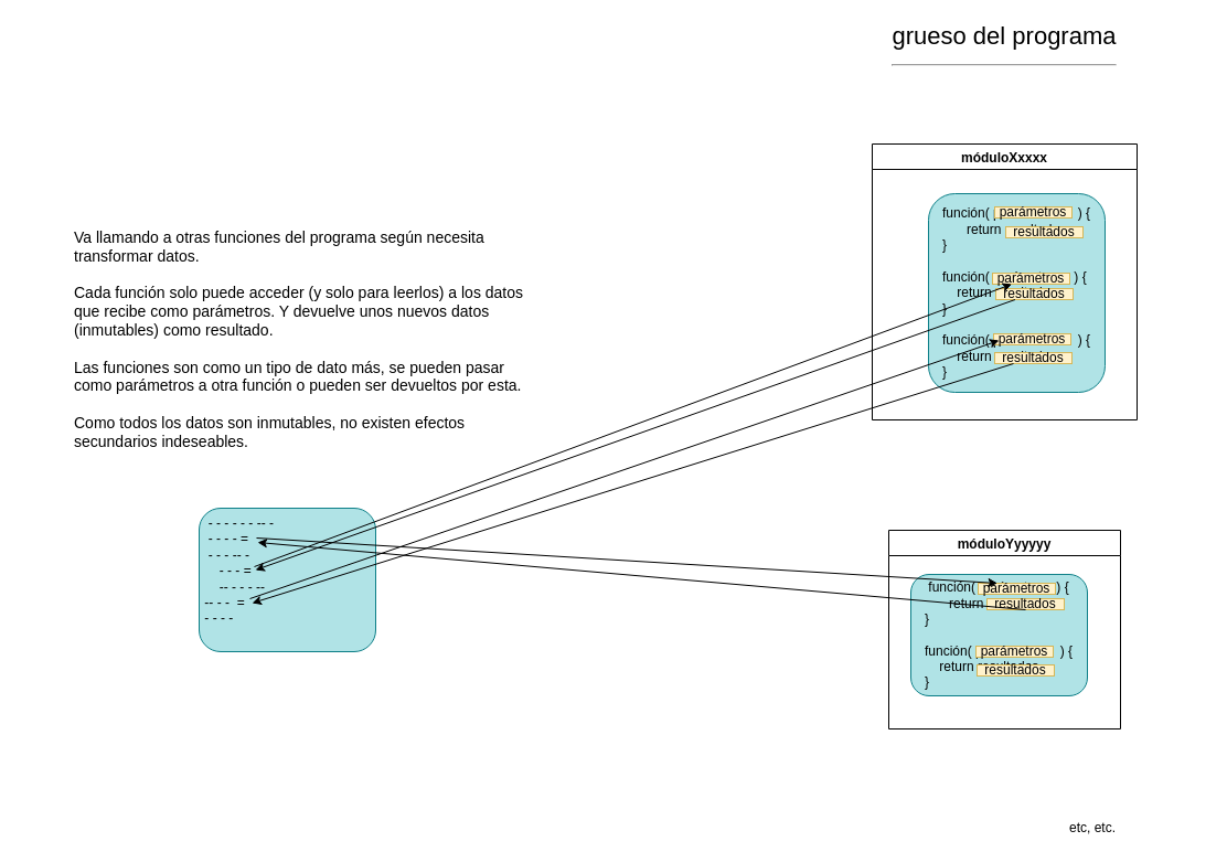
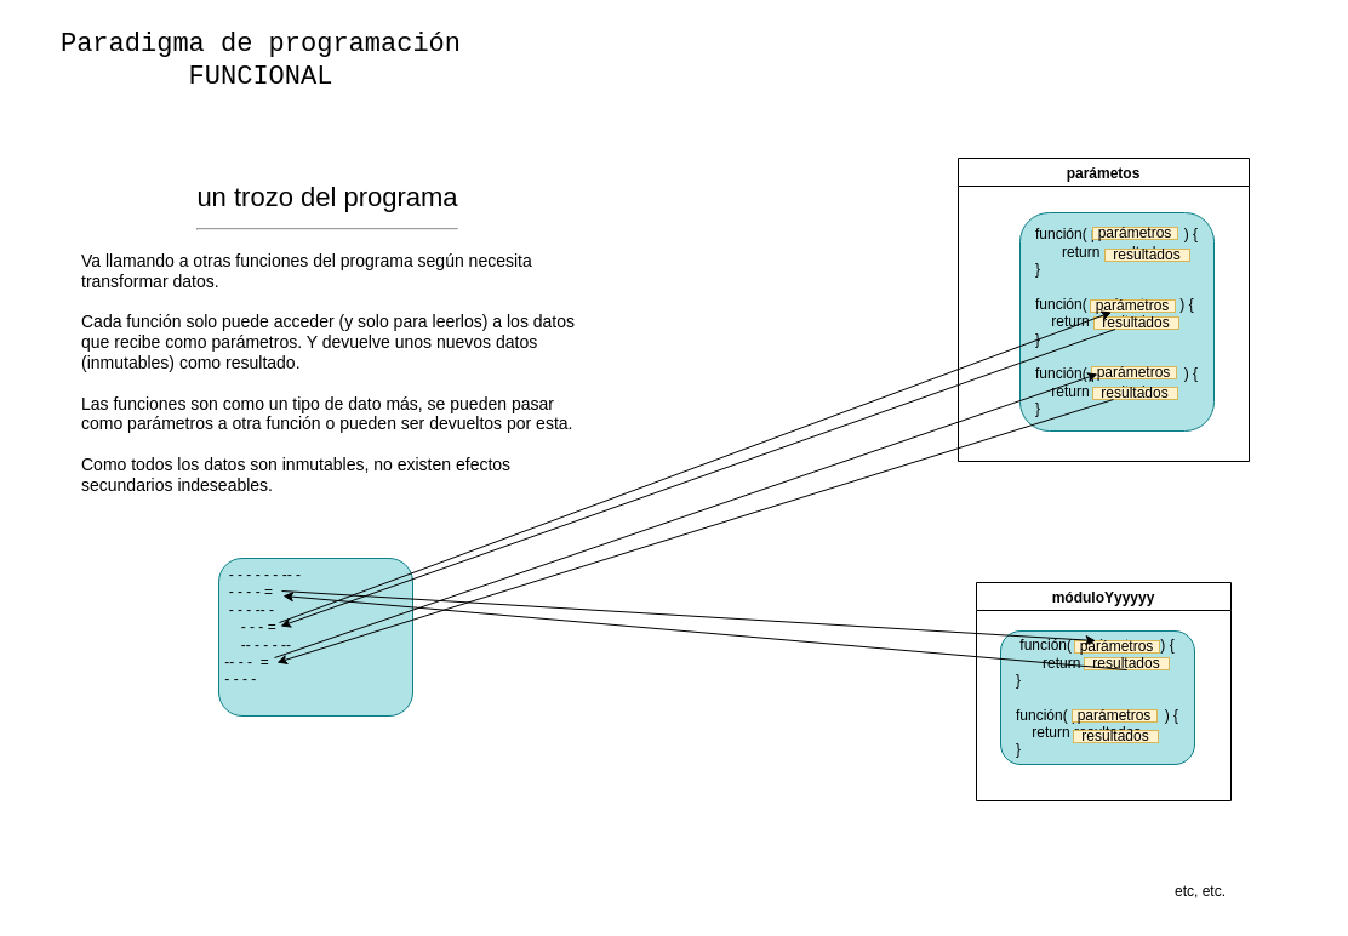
  <mxCell id="0" />
  <mxCell id="1" parent="0" />
- <mxCell id="2" value="móduloXxxxx" style="swimlane;" parent="1" vertex="1"><mxGeometry x="790" y="130" width="240" height="250" as="geometry" /></mxCell>
+ <mxCell id="2" value="parámetos" style="swimlane;" parent="1" vertex="1"><mxGeometry x="790" y="130" width="240" height="250" as="geometry" /></mxCell>
  <mxCell id="3" value="" style="group" parent="2" vertex="1" connectable="0"><mxGeometry x="51" y="45" width="160" height="180" as="geometry" /></mxCell>
  <mxCell id="4" value="función( parámetos&amp;nbsp; &amp;nbsp; &amp;nbsp; ) {&lt;br&gt;return resultados&lt;br&gt;&lt;div style=&quot;text-align: left&quot;&gt;&lt;span&gt;}&lt;/span&gt;&lt;/div&gt;&lt;div style=&quot;text-align: left&quot;&gt;&lt;span&gt;&lt;br&gt;&lt;/span&gt;&lt;/div&gt;&lt;div style=&quot;text-align: left&quot;&gt;&lt;span style=&quot;text-align: center&quot;&gt;función( parámetos&amp;nbsp; &amp;nbsp; &amp;nbsp;) {&lt;/span&gt;&lt;br style=&quot;text-align: center&quot;&gt;&lt;span style=&quot;text-align: center&quot;&gt;&amp;nbsp; &amp;nbsp; return resultados&lt;/span&gt;&lt;br style=&quot;text-align: center&quot;&gt;&lt;div&gt;}&lt;/div&gt;&lt;div&gt;&lt;br&gt;&lt;/div&gt;&lt;div&gt;&lt;span style=&quot;text-align: center&quot;&gt;función( parámetos&amp;nbsp; &amp;nbsp; &amp;nbsp; ) {&lt;/span&gt;&lt;br style=&quot;text-align: center&quot;&gt;&lt;span style=&quot;text-align: center&quot;&gt;&amp;nbsp; &amp;nbsp; return resultados&lt;/span&gt;&lt;br style=&quot;text-align: center&quot;&gt;&lt;div&gt;}&lt;/div&gt;&lt;/div&gt;&lt;/div&gt;" style="rounded=1;whiteSpace=wrap;html=1;fillColor=#b0e3e6;strokeColor=#0e8088;" parent="3" vertex="1"><mxGeometry width="160" height="180" as="geometry" /></mxCell>
  <mxCell id="5" value="parámetros" style="rounded=0;whiteSpace=wrap;html=1;fillColor=#fff2cc;strokeColor=#d6b656;" parent="3" vertex="1"><mxGeometry x="60" y="12" width="70" height="10" as="geometry" /></mxCell>
  <mxCell id="6" value="resultados" style="rounded=0;whiteSpace=wrap;html=1;fillColor=#fff2cc;strokeColor=#d6b656;" parent="3" vertex="1"><mxGeometry x="70" y="30" width="70" height="10" as="geometry" /></mxCell>
  <mxCell id="7" value="parámetros" style="rounded=0;whiteSpace=wrap;html=1;fillColor=#fff2cc;strokeColor=#d6b656;" parent="3" vertex="1"><mxGeometry x="58" y="72" width="70" height="10" as="geometry" /></mxCell>
  <mxCell id="8" value="resultados" style="rounded=0;whiteSpace=wrap;html=1;fillColor=#fff2cc;strokeColor=#d6b656;" parent="3" vertex="1"><mxGeometry x="61" y="86" width="70" height="10" as="geometry" /></mxCell>
  <mxCell id="9" value="parámetros" style="rounded=0;whiteSpace=wrap;html=1;fillColor=#fff2cc;strokeColor=#d6b656;" parent="3" vertex="1"><mxGeometry x="59" y="127" width="70" height="10" as="geometry" /></mxCell>
  <mxCell id="10" value="resultados" style="rounded=0;whiteSpace=wrap;html=1;fillColor=#fff2cc;strokeColor=#d6b656;" parent="3" vertex="1"><mxGeometry x="60" y="144" width="70" height="10" as="geometry" /></mxCell>
  <mxCell id="11" value="móduloYyyyyy" style="swimlane;" parent="1" vertex="1"><mxGeometry x="805" y="480" width="210" height="180" as="geometry" /></mxCell>
  <mxCell id="12" value="" style="group" parent="11" vertex="1" connectable="0"><mxGeometry x="20" y="40" width="160" height="110" as="geometry" /></mxCell>
  <mxCell id="13" value="función( parámetos&amp;nbsp; &amp;nbsp; ) {&lt;br&gt;return resultados&lt;br&gt;&lt;div style=&quot;text-align: left&quot;&gt;&lt;span&gt;}&lt;/span&gt;&lt;/div&gt;&lt;div style=&quot;text-align: left&quot;&gt;&lt;span&gt;&lt;br&gt;&lt;/span&gt;&lt;/div&gt;&lt;div style=&quot;text-align: left&quot;&gt;&lt;span style=&quot;text-align: center&quot;&gt;función( parámetos&amp;nbsp; &amp;nbsp; &amp;nbsp; ) {&lt;/span&gt;&lt;br style=&quot;text-align: center&quot;&gt;&lt;span style=&quot;text-align: center&quot;&gt;&amp;nbsp; &amp;nbsp; return resultados&lt;/span&gt;&lt;br style=&quot;text-align: center&quot;&gt;&lt;div&gt;}&lt;/div&gt;&lt;/div&gt;" style="rounded=1;whiteSpace=wrap;html=1;fillColor=#b0e3e6;strokeColor=#0e8088;" parent="12" vertex="1"><mxGeometry width="160" height="110" as="geometry" /></mxCell>
  <mxCell id="14" value="parámetros" style="rounded=0;whiteSpace=wrap;html=1;fillColor=#fff2cc;strokeColor=#d6b656;" parent="12" vertex="1"><mxGeometry x="61" y="8" width="70" height="10" as="geometry" /></mxCell>
  <mxCell id="15" value="resultados" style="rounded=0;whiteSpace=wrap;html=1;fillColor=#fff2cc;strokeColor=#d6b656;" parent="12" vertex="1"><mxGeometry x="69" y="22" width="70" height="10" as="geometry" /></mxCell>
  <mxCell id="16" value="parámetros" style="rounded=0;whiteSpace=wrap;html=1;fillColor=#fff2cc;strokeColor=#d6b656;" parent="12" vertex="1"><mxGeometry x="59" y="65" width="70" height="10" as="geometry" /></mxCell>
  <mxCell id="17" value="resultados" style="rounded=0;whiteSpace=wrap;html=1;fillColor=#fff2cc;strokeColor=#d6b656;" parent="12" vertex="1"><mxGeometry x="60" y="82" width="70" height="10" as="geometry" /></mxCell>
- <mxCell id="18" value="etc, etc." style="text;html=1;strokeColor=none;fillColor=none;align=center;verticalAlign=middle;whiteSpace=wrap;rounded=0;" parent="1" vertex="1"><mxGeometry x="960" y="735" width="60" height="30" as="geometry" /></mxCell>
- <mxCell id="19" value="grueso del programa&lt;br&gt;&lt;hr&gt;" style="text;html=1;strokeColor=none;fillColor=none;align=center;verticalAlign=middle;whiteSpace=wrap;rounded=0;fontSize=22;" parent="1" vertex="1"><mxGeometry x="730" y="30" width="360" height="30" as="geometry" /></mxCell>
+ <mxCell id="18" value="etc, etc." style="text;html=1;strokeColor=none;fillColor=none;align=center;verticalAlign=middle;whiteSpace=wrap;rounded=0;" parent="1" vertex="1"><mxGeometry x="960" y="720" width="60" height="30" as="geometry" /></mxCell>
+ <mxCell id="20" value="un trozo del programa&lt;br&gt;&lt;hr&gt;" style="text;html=1;strokeColor=none;fillColor=none;align=center;verticalAlign=middle;whiteSpace=wrap;rounded=0;fontSize=22;" parent="1" vertex="1"><mxGeometry x="90" y="160" width="360" height="30" as="geometry" /></mxCell>
  <mxCell id="21" value="Va llamando a otras funciones del programa según necesita transformar datos.&lt;br&gt;&lt;br&gt;Cada función solo puede acceder (y solo para leerlos) a los datos que recibe como parámetros. Y devuelve unos nuevos datos (inmutables) como resultado.&lt;br&gt;&lt;br&gt;Las funciones son como un tipo de dato más, se pueden pasar&lt;br&gt;como parámetros a otra función o pueden ser devueltos por esta.&lt;br&gt;&lt;br&gt;Como todos los datos son inmutables, no existen efectos secundarios indeseables." style="text;html=1;strokeColor=none;fillColor=none;align=left;verticalAlign=top;whiteSpace=wrap;rounded=0;fontSize=14;" parent="1" vertex="1"><mxGeometry x="65" y="200" width="410" height="230" as="geometry" /></mxCell>
  <mxCell id="22" value="&lt;div&gt;&lt;span&gt;&amp;nbsp; - - - - - - -- -&lt;/span&gt;&lt;/div&gt;&lt;div&gt;&lt;span&gt;&amp;nbsp; - - - - =&lt;/span&gt;&lt;/div&gt;&lt;div&gt;&lt;span&gt;&amp;nbsp; - - - -- -&lt;/span&gt;&lt;/div&gt;&lt;div&gt;&lt;span&gt;&amp;nbsp; &amp;nbsp; &amp;nbsp;- - - =&amp;nbsp;&lt;/span&gt;&lt;/div&gt;&lt;div&gt;&lt;span&gt;&amp;nbsp; &amp;nbsp; &amp;nbsp;-- - - - --&lt;/span&gt;&lt;/div&gt;&lt;div&gt;&lt;span&gt;&amp;nbsp;-- - -&amp;nbsp; =&lt;/span&gt;&lt;/div&gt;&lt;div&gt;&lt;span&gt;&amp;nbsp;- - - -&lt;/span&gt;&lt;/div&gt;" style="rounded=1;whiteSpace=wrap;html=1;fillColor=#b0e3e6;strokeColor=#0e8088;align=left;verticalAlign=top;" parent="1" vertex="1"><mxGeometry x="180" y="460" width="160" height="130" as="geometry" /></mxCell>
  <mxCell id="23" value="" style="endArrow=classic;html=1;rounded=0;fontSize=14;entryX=0.25;entryY=1;entryDx=0;entryDy=0;" parent="1" target="7" edge="1"><mxGeometry width="50" height="50" relative="1" as="geometry"><mxPoint x="230" y="513" as="sourcePoint" /><mxPoint x="886.5" y="291" as="targetPoint" /></mxGeometry></mxCell>
  <mxCell id="24" value="" style="endArrow=none;html=1;rounded=0;fontSize=14;entryX=0.25;entryY=1;entryDx=0;entryDy=0;startArrow=classic;startFill=1;endFill=0;" parent="1" target="8" edge="1"><mxGeometry width="50" height="50" relative="1" as="geometry"><mxPoint x="231" y="516" as="sourcePoint" /><mxPoint x="896.5" y="301" as="targetPoint" /></mxGeometry></mxCell>
  <mxCell id="25" value="" style="endArrow=classic;html=1;rounded=0;fontSize=14;entryX=0.25;entryY=0;entryDx=0;entryDy=0;" parent="1" target="14" edge="1"><mxGeometry width="50" height="50" relative="1" as="geometry"><mxPoint x="232" y="487" as="sourcePoint" /><mxPoint x="807.14" y="320" as="targetPoint" /></mxGeometry></mxCell>
  <mxCell id="26" value="" style="endArrow=none;html=1;rounded=0;fontSize=14;entryX=0.5;entryY=1;entryDx=0;entryDy=0;startArrow=classic;startFill=1;endFill=0;" parent="1" target="15" edge="1"><mxGeometry width="50" height="50" relative="1" as="geometry"><mxPoint x="233" y="491" as="sourcePoint" /><mxPoint x="817.14" y="330" as="targetPoint" /></mxGeometry></mxCell>
  <mxCell id="27" value="" style="endArrow=classic;html=1;rounded=0;fontSize=14;" parent="1" edge="1"><mxGeometry width="50" height="50" relative="1" as="geometry"><mxPoint x="226" y="542" as="sourcePoint" /><mxPoint x="905" y="308" as="targetPoint" /></mxGeometry></mxCell>
  <mxCell id="28" value="" style="endArrow=none;html=1;rounded=0;fontSize=14;startArrow=classic;startFill=1;endFill=0;" parent="1" edge="1"><mxGeometry width="50" height="50" relative="1" as="geometry"><mxPoint x="228" y="546" as="sourcePoint" /><mxPoint x="918" y="329" as="targetPoint" /></mxGeometry></mxCell>
+ <mxCell id="29" value="Paradigma de programación FUNCIONAL" style="text;html=1;strokeColor=none;fillColor=none;align=center;verticalAlign=middle;whiteSpace=wrap;rounded=0;fontSize=22;fontFamily=Courier New;" parent="1" vertex="1"><mxGeometry x="20" y="20" width="390" height="60" as="geometry" /></mxCell>
